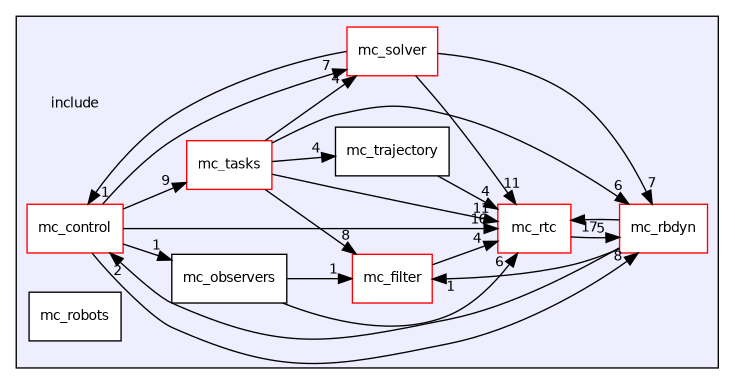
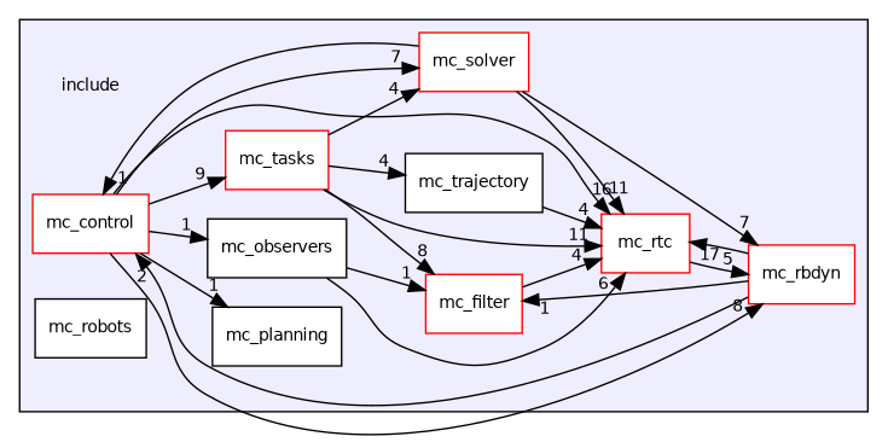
  digraph {
    compound=true
    rankdir=LR
    node [color=red fontname=Helvetica fontsize=10 shape=box fillcolor=white style=filled]
    edge [headlabel=1 labeldistance=1.5 labelfontname=Helvetica labelfontsize=10]
    n1 [label=include shape=plaintext fillcolor="" style=""]
    n2 [label=mc_control]
    n3 [label=mc_filter]
    n4 [color=black label=mc_observers]
+   n5 [color=black label=mc_planning]
    n6 [label=mc_rbdyn]
    n7 [color=black label=mc_robots]
    n8 [label=mc_rtc]
    n9 [label=mc_solver]
    n10 [label=mc_tasks]
    n11 [color=black label=mc_trajectory]
    subgraph cluster_1 {
      bgcolor="#eeeeff"
      pencolor=black
      n1
      n2
      n3
      n4
+     n5
      n6
      n7
      n8
      n9
      n10
      n11
    }
    n2 -> n4
+   n2 -> n5
    n2 -> n6 [headlabel=8]
    n2 -> n8 [headlabel=16]
    n2 -> n9 [headlabel=7]
    n2 -> n10 [headlabel=9]
    n3 -> n8 [headlabel=4]
    n4 -> n3
    n4 -> n8 [headlabel=6]
    n6 -> n2 [headlabel=2]
    n6 -> n3
    n6 -> n8 [headlabel=17]
    n8 -> n6 [headlabel=5]
    n9 -> n2
    n9 -> n6 [headlabel=7]
    n9 -> n8 [headlabel=11]
    n10 -> n3 [headlabel=8]
-   n10 -> n6 [headlabel=6]
    n10 -> n8 [headlabel=11]
    n10 -> n9 [headlabel=4]
    n10 -> n11 [headlabel=4]
    n11 -> n8 [headlabel=4]
  }
